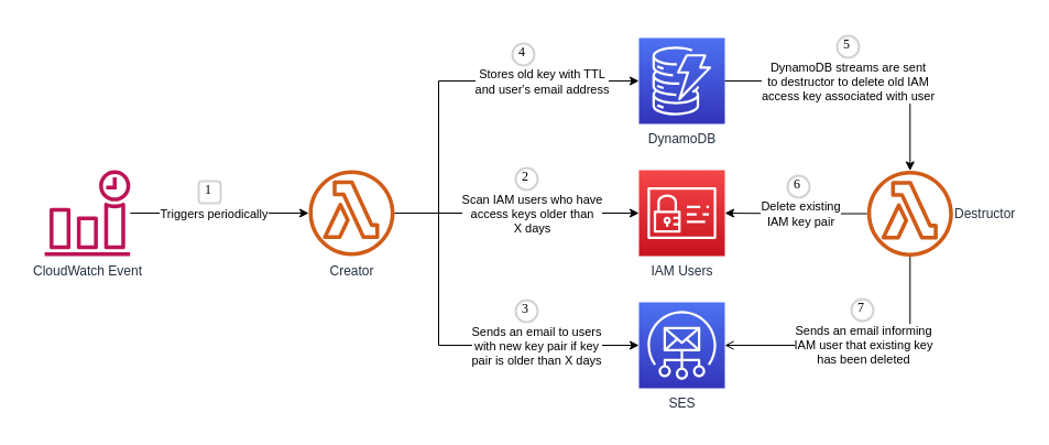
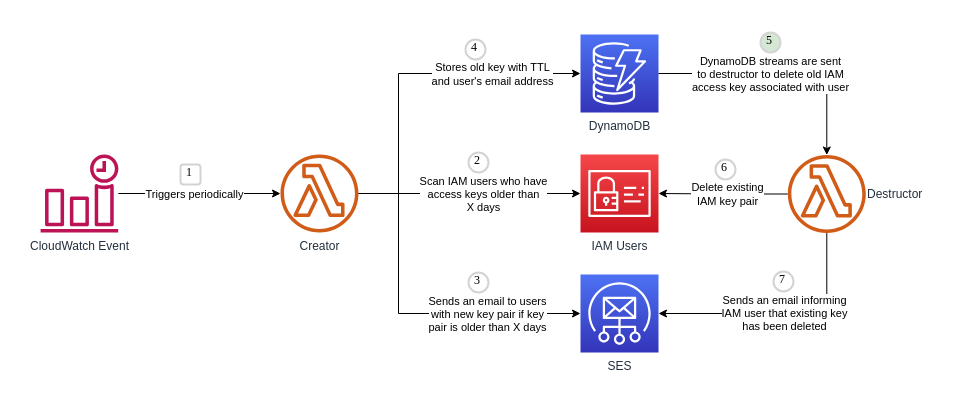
  <mxCell id="0" />
  <mxCell id="1" parent="0" />
  <mxCell id="2" value="" style="verticalLabelPosition=bottom;verticalAlign=top;html=1;shape=mxgraph.basic.rect;fillColor2=none;strokeWidth=1;size=20;indent=5;strokeColor=none;fillColor=#FFFFFF;" vertex="1" parent="1"><mxGeometry x="20" y="20" width="911" height="362" as="geometry" /></mxCell>
  <mxCell id="3" value="CloudWatch Event" style="outlineConnect=0;fontColor=#232F3E;gradientColor=none;fillColor=#BC1356;strokeColor=none;dashed=0;verticalLabelPosition=bottom;verticalAlign=top;align=center;html=1;fontSize=12;fontStyle=0;aspect=fixed;pointerEvents=1;shape=mxgraph.aws4.event_time_based;" vertex="1" parent="1"><mxGeometry x="40" y="154" width="78" height="78" as="geometry" /></mxCell>
  <mxCell id="4" value="SES" style="points=[[0,0,0],[0.25,0,0],[0.5,0,0],[0.75,0,0],[1,0,0],[0,1,0],[0.25,1,0],[0.5,1,0],[0.75,1,0],[1,1,0],[0,0.25,0],[0,0.5,0],[0,0.75,0],[1,0.25,0],[1,0.5,0],[1,0.75,0]];outlineConnect=0;fontColor=#232F3E;gradientColor=#4D72F3;gradientDirection=north;fillColor=#3334B9;strokeColor=#ffffff;dashed=0;verticalLabelPosition=bottom;verticalAlign=top;align=center;html=1;fontSize=12;fontStyle=0;aspect=fixed;shape=mxgraph.aws4.resourceIcon;resIcon=mxgraph.aws4.simple_email_service;" vertex="1" parent="1"><mxGeometry x="580" y="274" width="78" height="78" as="geometry" /></mxCell>
  <mxCell id="5" value="DynamoDB" style="points=[[0,0,0],[0.25,0,0],[0.5,0,0],[0.75,0,0],[1,0,0],[0,1,0],[0.25,1,0],[0.5,1,0],[0.75,1,0],[1,1,0],[0,0.25,0],[0,0.5,0],[0,0.75,0],[1,0.25,0],[1,0.5,0],[1,0.75,0]];outlineConnect=0;fontColor=#232F3E;gradientColor=#4D72F3;gradientDirection=north;fillColor=#3334B9;strokeColor=#ffffff;dashed=0;verticalLabelPosition=bottom;verticalAlign=top;align=center;html=1;fontSize=12;fontStyle=0;aspect=fixed;shape=mxgraph.aws4.resourceIcon;resIcon=mxgraph.aws4.dynamodb;" vertex="1" parent="1"><mxGeometry x="580" y="34" width="78" height="78" as="geometry" /></mxCell>
  <mxCell id="6" value="IAM Users" style="points=[[0,0,0],[0.25,0,0],[0.5,0,0],[0.75,0,0],[1,0,0],[0,1,0],[0.25,1,0],[0.5,1,0],[0.75,1,0],[1,1,0],[0,0.25,0],[0,0.5,0],[0,0.75,0],[1,0.25,0],[1,0.5,0],[1,0.75,0]];outlineConnect=0;fontColor=#232F3E;gradientColor=#F54749;gradientDirection=north;fillColor=#C7131F;strokeColor=#ffffff;dashed=0;verticalLabelPosition=bottom;verticalAlign=top;align=center;html=1;fontSize=12;fontStyle=0;aspect=fixed;shape=mxgraph.aws4.resourceIcon;resIcon=mxgraph.aws4.identity_and_access_management;labelPosition=center;" vertex="1" parent="1"><mxGeometry x="580" y="154" width="78" height="78" as="geometry" /></mxCell>
  <mxCell id="7" value="" style="edgeStyle=orthogonalEdgeStyle;rounded=0;orthogonalLoop=1;jettySize=auto;html=1;" edge="1" parent="1" source="13" target="6"><mxGeometry x="129" y="148" as="geometry" /></mxCell>
  <mxCell id="8" value="Scan IAM users who have&lt;br&gt;access keys older than&lt;br&gt;X days" style="edgeLabel;html=1;align=center;verticalAlign=middle;resizable=0;points=[];" vertex="1" connectable="0" parent="7"><mxGeometry x="-0.16" y="1" relative="1" as="geometry"><mxPoint x="31.17" y="1" as="offset" /></mxGeometry></mxCell>
  <mxCell id="9" style="edgeStyle=orthogonalEdgeStyle;rounded=0;orthogonalLoop=1;jettySize=auto;html=1;entryX=0;entryY=0.5;entryDx=0;entryDy=0;entryPerimeter=0;" edge="1" parent="1" source="13" target="4"><mxGeometry x="129" y="148" as="geometry"><Array as="points"><mxPoint x="398" y="193" /><mxPoint x="398" y="313" /></Array></mxGeometry></mxCell>
  <mxCell id="10" value="Sends an email to users&lt;br&gt;with new key pair if key&lt;br&gt;pair is older than X days" style="edgeLabel;html=1;align=center;verticalAlign=middle;resizable=0;points=[];" vertex="1" connectable="0" parent="9"><mxGeometry x="0.458" y="-1" relative="1" as="geometry"><mxPoint y="-1" as="offset" /></mxGeometry></mxCell>
  <mxCell id="11" style="edgeStyle=orthogonalEdgeStyle;rounded=0;orthogonalLoop=1;jettySize=auto;html=1;entryX=0;entryY=0.5;entryDx=0;entryDy=0;entryPerimeter=0;" edge="1" parent="1" source="13" target="5"><mxGeometry x="129" y="148" as="geometry"><Array as="points"><mxPoint x="398" y="193" /><mxPoint x="398" y="73" /></Array></mxGeometry></mxCell>
  <mxCell id="12" value="Stores old key with TTL&lt;br&gt;and user's email address" style="edgeLabel;html=1;align=center;verticalAlign=middle;resizable=0;points=[];" vertex="1" connectable="0" parent="11"><mxGeometry x="0.389" relative="1" as="geometry"><mxPoint x="15.33" as="offset" /></mxGeometry></mxCell>
  <mxCell id="13" value="Creator" style="outlineConnect=0;fontColor=#232F3E;gradientColor=none;fillColor=#D05C17;strokeColor=none;dashed=0;verticalLabelPosition=bottom;verticalAlign=top;align=center;html=1;fontSize=12;fontStyle=0;aspect=fixed;pointerEvents=1;shape=mxgraph.aws4.lambda_function;" vertex="1" parent="1"><mxGeometry x="280" y="154" width="78" height="78" as="geometry" /></mxCell>
  <mxCell id="14" value="" style="edgeStyle=orthogonalEdgeStyle;rounded=0;orthogonalLoop=1;jettySize=auto;html=1;" edge="1" parent="1" source="3" target="13"><mxGeometry x="129" y="148" as="geometry" /></mxCell>
  <mxCell id="15" value="Triggers periodically" style="edgeLabel;html=1;align=center;verticalAlign=middle;resizable=0;points=[];" vertex="1" connectable="0" parent="14"><mxGeometry x="-0.518" y="-1" relative="1" as="geometry"><mxPoint x="36.9" y="-1" as="offset" /></mxGeometry></mxCell>
- <mxCell id="16" style="edgeStyle=orthogonalEdgeStyle;rounded=0;orthogonalLoop=1;jettySize=auto;html=1;entryX=1;entryY=0.5;entryDx=0;entryDy=0;entryPerimeter=0;endArrow=open;" edge="1" parent="1" source="20" target="4"><mxGeometry x="129" y="148" as="geometry"><Array as="points"><mxPoint x="826" y="313" /></Array></mxGeometry></mxCell>
+ <mxCell id="16" style="edgeStyle=orthogonalEdgeStyle;rounded=0;orthogonalLoop=1;jettySize=auto;html=1;entryX=1;entryY=0.5;entryDx=0;entryDy=0;entryPerimeter=0;" edge="1" parent="1" source="20" target="4"><mxGeometry x="129" y="148" as="geometry"><Array as="points"><mxPoint x="826" y="313" /></Array></mxGeometry></mxCell>
  <mxCell id="17" value="Sends an email informing&lt;br&gt;IAM user that existing key&lt;br&gt;has been deleted" style="edgeLabel;html=1;align=center;verticalAlign=middle;resizable=0;points=[];" vertex="1" connectable="0" parent="16"><mxGeometry x="-0.04" y="-1" relative="1" as="geometry"><mxPoint x="-4.17" as="offset" /></mxGeometry></mxCell>
  <mxCell id="18" value="" style="edgeStyle=orthogonalEdgeStyle;rounded=0;orthogonalLoop=1;jettySize=auto;html=1;" edge="1" parent="1" source="20" target="6"><mxGeometry x="129" y="148" as="geometry" /></mxCell>
  <mxCell id="19" value="Delete existing&lt;br&gt;IAM key pair" style="edgeLabel;html=1;align=center;verticalAlign=middle;resizable=0;points=[];" vertex="1" connectable="0" parent="18"><mxGeometry x="0.265" relative="1" as="geometry"><mxPoint x="20.17" as="offset" /></mxGeometry></mxCell>
  <mxCell id="20" value="Destructor&amp;nbsp;" style="outlineConnect=0;fontColor=#232F3E;gradientColor=none;fillColor=#D05C17;strokeColor=none;dashed=0;verticalLabelPosition=middle;verticalAlign=middle;align=left;html=1;fontSize=12;fontStyle=0;aspect=fixed;pointerEvents=1;shape=mxgraph.aws4.lambda_function;labelPosition=right;" vertex="1" parent="1"><mxGeometry x="787.33" y="154.5" width="78" height="78" as="geometry" /></mxCell>
  <mxCell id="21" style="edgeStyle=orthogonalEdgeStyle;rounded=0;orthogonalLoop=1;jettySize=auto;html=1;" edge="1" parent="1" source="5" target="20"><mxGeometry x="129" y="148" as="geometry" /></mxCell>
  <mxCell id="22" value="DynamoDB streams are sent&lt;br&gt;to destructor to delete old IAM&lt;br&gt;access key associated with user" style="edgeLabel;html=1;align=center;verticalAlign=middle;resizable=0;points=[];" vertex="1" connectable="0" parent="21"><mxGeometry x="-0.294" y="1" relative="1" as="geometry"><mxPoint x="23.67" y="1" as="offset" /></mxGeometry></mxCell>
  <mxCell id="23" value="1" style="whiteSpace=wrap;html=1;aspect=fixed;strokeWidth=2;fontFamily=Tahoma;spacingBottom=4;spacingRight=2;strokeColor=#d3d3d3;labelBackgroundColor=none;fillColor=#FFFFFF;rounded=1;" vertex="1" parent="1"><mxGeometry x="180" y="164" width="20" height="20" as="geometry" /></mxCell>
  <mxCell id="24" value="2" style="ellipse;whiteSpace=wrap;html=1;aspect=fixed;strokeWidth=2;fontFamily=Tahoma;spacingBottom=4;spacingRight=2;strokeColor=#d3d3d3;labelBackgroundColor=none;fillColor=#FFFFFF;" vertex="1" parent="1"><mxGeometry x="468" y="152" width="20" height="20" as="geometry" /></mxCell>
  <mxCell id="25" value="3" style="ellipse;whiteSpace=wrap;html=1;aspect=fixed;strokeWidth=2;fontFamily=Tahoma;spacingBottom=4;spacingRight=2;strokeColor=#d3d3d3;labelBackgroundColor=none;fillColor=#FFFFFF;" vertex="1" parent="1"><mxGeometry x="468" y="272" width="20" height="20" as="geometry" /></mxCell>
  <mxCell id="26" value="4" style="ellipse;whiteSpace=wrap;html=1;aspect=fixed;strokeWidth=2;fontFamily=Tahoma;spacingBottom=4;spacingRight=2;strokeColor=#d3d3d3;labelBackgroundColor=none;fillColor=#FFFFFF;" vertex="1" parent="1"><mxGeometry x="465" y="39" width="20" height="20" as="geometry" /></mxCell>
- <mxCell id="27" value="5" style="ellipse;whiteSpace=wrap;html=1;aspect=fixed;strokeWidth=2;fontFamily=Tahoma;spacingBottom=4;spacingRight=2;strokeColor=#d3d3d3;labelBackgroundColor=none;fillColor=#FFFFFF;" vertex="1" parent="1"><mxGeometry x="760" y="32" width="20" height="20" as="geometry" /></mxCell>
+ <mxCell id="27" value="5" style="ellipse;whiteSpace=wrap;html=1;aspect=fixed;strokeWidth=2;fontFamily=Tahoma;spacingBottom=4;spacingRight=2;strokeColor=#d3d3d3;labelBackgroundColor=none;fillColor=#d5e8d4;" vertex="1" parent="1"><mxGeometry x="760" y="32" width="20" height="20" as="geometry" /></mxCell>
  <mxCell id="28" value="6" style="ellipse;whiteSpace=wrap;html=1;aspect=fixed;strokeWidth=2;fontFamily=Tahoma;spacingBottom=4;spacingRight=2;strokeColor=#d3d3d3;labelBackgroundColor=none;fillColor=#FFFFFF;" vertex="1" parent="1"><mxGeometry x="715" y="159" width="20" height="20" as="geometry" /></mxCell>
  <mxCell id="29" value="7" style="ellipse;whiteSpace=wrap;html=1;aspect=fixed;strokeWidth=2;fontFamily=Tahoma;spacingBottom=4;spacingRight=2;strokeColor=#d3d3d3;labelBackgroundColor=none;fillColor=#FFFFFF;" vertex="1" parent="1"><mxGeometry x="773" y="271" width="20" height="20" as="geometry" /></mxCell>
